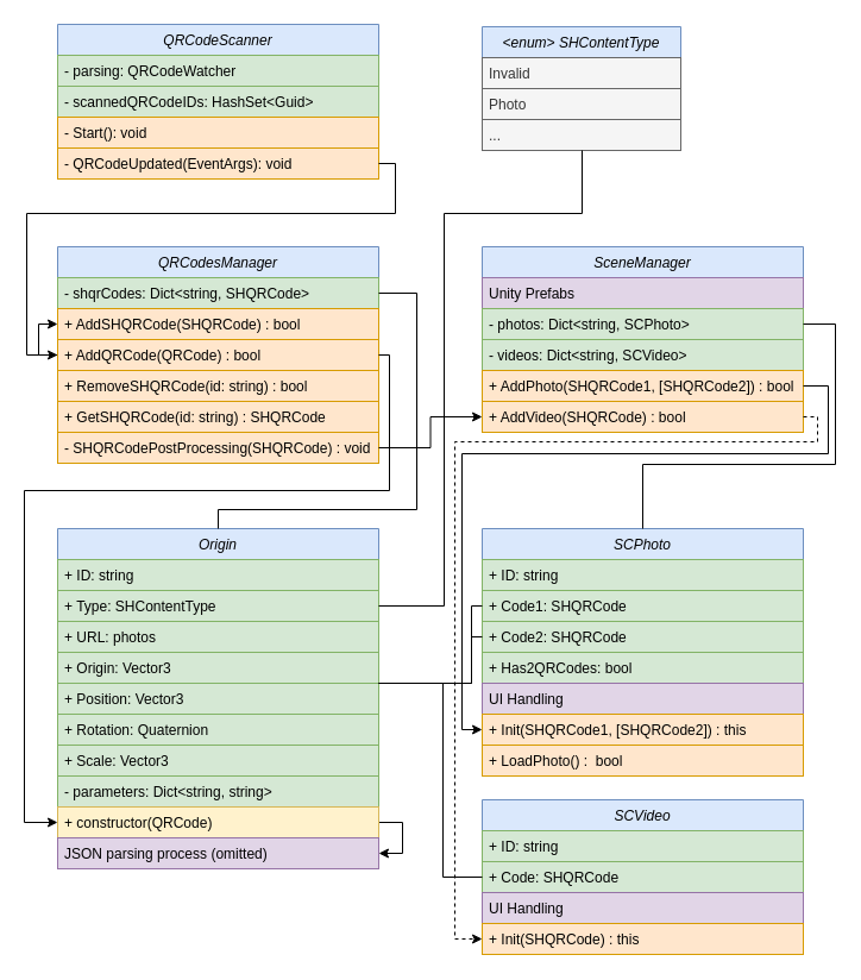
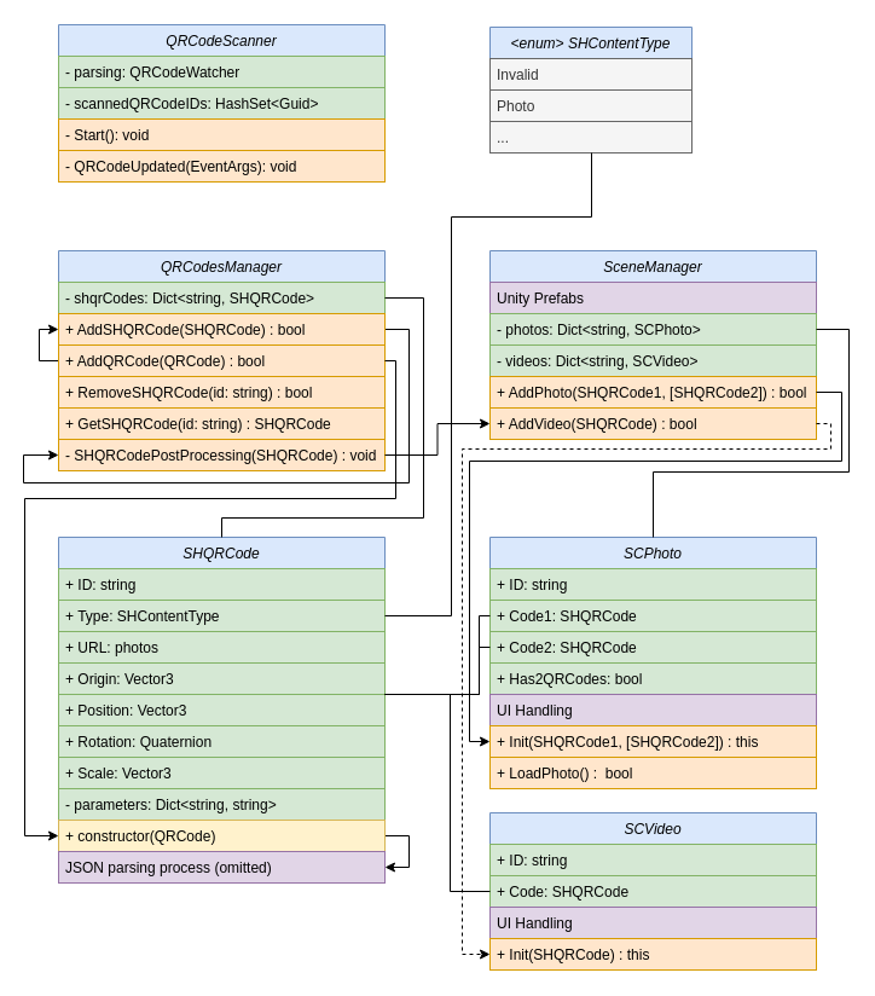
  <mxCell id="0" />
  <mxCell id="1" parent="0" />
  <mxCell id="2" value="QRCodeScanner" style="swimlane;fontStyle=2;align=center;verticalAlign=top;childLayout=stackLayout;horizontal=1;startSize=26;horizontalStack=0;resizeParent=1;resizeLast=0;collapsible=1;marginBottom=0;rounded=0;shadow=0;strokeWidth=1;fillColor=#dae8fc;strokeColor=#6c8ebf;" vertex="1" parent="1"><mxGeometry x="48" y="20" width="270" height="130" as="geometry"><mxRectangle x="230" y="140" width="160" height="26" as="alternateBounds" /></mxGeometry></mxCell>
  <mxCell id="3" value="- parsing: QRCodeWatcher" style="text;align=left;verticalAlign=top;spacingLeft=4;spacingRight=4;overflow=hidden;rotatable=0;points=[[0,0.5],[1,0.5]];portConstraint=eastwest;fillColor=#d5e8d4;strokeColor=#82b366;" vertex="1" parent="2"><mxGeometry y="26" width="270" height="26" as="geometry" /></mxCell>
  <mxCell id="4" value="- scannedQRCodeIDs: HashSet&lt;Guid&gt;" style="text;align=left;verticalAlign=top;spacingLeft=4;spacingRight=4;overflow=hidden;rotatable=0;points=[[0,0.5],[1,0.5]];portConstraint=eastwest;fillColor=#d5e8d4;strokeColor=#82b366;" vertex="1" parent="2"><mxGeometry y="52" width="270" height="26" as="geometry" /></mxCell>
  <mxCell id="5" value="- Start(): void" style="text;align=left;verticalAlign=top;spacingLeft=4;spacingRight=4;overflow=hidden;rotatable=0;points=[[0,0.5],[1,0.5]];portConstraint=eastwest;fillColor=#ffe6cc;strokeColor=#d79b00;" vertex="1" parent="2"><mxGeometry y="78" width="270" height="26" as="geometry" /></mxCell>
  <mxCell id="6" value="- QRCodeUpdated(EventArgs): void" style="text;align=left;verticalAlign=top;spacingLeft=4;spacingRight=4;overflow=hidden;rotatable=0;points=[[0,0.5],[1,0.5]];portConstraint=eastwest;fillColor=#ffe6cc;strokeColor=#d79b00;" vertex="1" parent="2"><mxGeometry y="104" width="270" height="26" as="geometry" /></mxCell>
  <mxCell id="7" value="QRCodesManager" style="swimlane;fontStyle=2;align=center;verticalAlign=top;childLayout=stackLayout;horizontal=1;startSize=26;horizontalStack=0;resizeParent=1;resizeLast=0;collapsible=1;marginBottom=0;rounded=0;shadow=0;strokeWidth=1;fillColor=#dae8fc;strokeColor=#6c8ebf;" vertex="1" parent="1"><mxGeometry x="48" y="207" width="270" height="182" as="geometry"><mxRectangle x="230" y="140" width="160" height="26" as="alternateBounds" /></mxGeometry></mxCell>
  <mxCell id="8" value="- shqrCodes: Dict&lt;string, SHQRCode&gt;" style="text;align=left;verticalAlign=top;spacingLeft=4;spacingRight=4;overflow=hidden;rotatable=0;points=[[0,0.5],[1,0.5]];portConstraint=eastwest;fillColor=#d5e8d4;strokeColor=#82b366;" vertex="1" parent="7"><mxGeometry y="26" width="270" height="26" as="geometry" /></mxCell>
+ <mxCell id="9" style="edgeStyle=orthogonalEdgeStyle;rounded=0;orthogonalLoop=1;jettySize=auto;html=1;exitX=1;exitY=0.5;exitDx=0;exitDy=0;entryX=0;entryY=0.5;entryDx=0;entryDy=0;" edge="1" parent="7" source="10" target="15"><mxGeometry relative="1" as="geometry"><Array as="points"><mxPoint x="290" y="65" /><mxPoint x="290" y="192" /><mxPoint x="-29" y="192" /><mxPoint x="-29" y="169" /></Array></mxGeometry></mxCell>
  <mxCell id="10" value="+ AddSHQRCode(SHQRCode) : bool" style="text;align=left;verticalAlign=top;spacingLeft=4;spacingRight=4;overflow=hidden;rotatable=0;points=[[0,0.5],[1,0.5]];portConstraint=eastwest;fillColor=#ffe6cc;strokeColor=#d79b00;" vertex="1" parent="7"><mxGeometry y="52" width="270" height="26" as="geometry" /></mxCell>
  <mxCell id="11" style="edgeStyle=orthogonalEdgeStyle;rounded=0;orthogonalLoop=1;jettySize=auto;html=1;" edge="1" parent="7" source="12" target="10"><mxGeometry relative="1" as="geometry"><Array as="points"><mxPoint x="-16" y="91" /><mxPoint x="-16" y="65" /></Array></mxGeometry></mxCell>
  <mxCell id="12" value="+ AddQRCode(QRCode) : bool" style="text;align=left;verticalAlign=top;spacingLeft=4;spacingRight=4;overflow=hidden;rotatable=0;points=[[0,0.5],[1,0.5]];portConstraint=eastwest;fillColor=#ffe6cc;strokeColor=#d79b00;" vertex="1" parent="7"><mxGeometry y="78" width="270" height="26" as="geometry" /></mxCell>
  <mxCell id="13" value="+ RemoveSHQRCode(id: string) : bool" style="text;align=left;verticalAlign=top;spacingLeft=4;spacingRight=4;overflow=hidden;rotatable=0;points=[[0,0.5],[1,0.5]];portConstraint=eastwest;fillColor=#ffe6cc;strokeColor=#d79b00;" vertex="1" parent="7"><mxGeometry y="104" width="270" height="26" as="geometry" /></mxCell>
  <mxCell id="14" value="+ GetSHQRCode(id: string) : SHQRCode" style="text;align=left;verticalAlign=top;spacingLeft=4;spacingRight=4;overflow=hidden;rotatable=0;points=[[0,0.5],[1,0.5]];portConstraint=eastwest;fillColor=#ffe6cc;strokeColor=#d79b00;" vertex="1" parent="7"><mxGeometry y="130" width="270" height="26" as="geometry" /></mxCell>
  <mxCell id="15" value="- SHQRCodePostProcessing(SHQRCode) : void" style="text;align=left;verticalAlign=top;spacingLeft=4;spacingRight=4;overflow=hidden;rotatable=0;points=[[0,0.5],[1,0.5]];portConstraint=eastwest;fillColor=#ffe6cc;strokeColor=#d79b00;" vertex="1" parent="7"><mxGeometry y="156" width="270" height="26" as="geometry" /></mxCell>
- <mxCell id="16" style="edgeStyle=orthogonalEdgeStyle;rounded=0;orthogonalLoop=1;jettySize=auto;html=1;exitX=1;exitY=0.5;exitDx=0;exitDy=0;" edge="1" parent="1" source="6" target="12"><mxGeometry relative="1" as="geometry"><Array as="points"><mxPoint x="332" y="137" /><mxPoint x="332" y="179" /><mxPoint x="22" y="179" /><mxPoint x="22" y="298" /></Array></mxGeometry></mxCell>
- <mxCell id="17" value="Origin" style="swimlane;fontStyle=2;align=center;verticalAlign=top;childLayout=stackLayout;horizontal=1;startSize=26;horizontalStack=0;resizeParent=1;resizeLast=0;collapsible=1;marginBottom=0;rounded=0;shadow=0;strokeWidth=1;fillColor=#dae8fc;strokeColor=#6c8ebf;" vertex="1" parent="1"><mxGeometry x="48" y="444" width="270" height="286" as="geometry"><mxRectangle x="230" y="140" width="160" height="26" as="alternateBounds" /></mxGeometry></mxCell>
+ <mxCell id="17" value="SHQRCode" style="swimlane;fontStyle=2;align=center;verticalAlign=top;childLayout=stackLayout;horizontal=1;startSize=26;horizontalStack=0;resizeParent=1;resizeLast=0;collapsible=1;marginBottom=0;rounded=0;shadow=0;strokeWidth=1;fillColor=#dae8fc;strokeColor=#6c8ebf;" vertex="1" parent="1"><mxGeometry x="48" y="444" width="270" height="286" as="geometry"><mxRectangle x="230" y="140" width="160" height="26" as="alternateBounds" /></mxGeometry></mxCell>
  <mxCell id="18" value="+ ID: string" style="text;align=left;verticalAlign=top;spacingLeft=4;spacingRight=4;overflow=hidden;rotatable=0;points=[[0,0.5],[1,0.5]];portConstraint=eastwest;fillColor=#d5e8d4;strokeColor=#82b366;" vertex="1" parent="17"><mxGeometry y="26" width="270" height="26" as="geometry" /></mxCell>
  <mxCell id="19" value="+ Type: SHContentType" style="text;align=left;verticalAlign=top;spacingLeft=4;spacingRight=4;overflow=hidden;rotatable=0;points=[[0,0.5],[1,0.5]];portConstraint=eastwest;fillColor=#d5e8d4;strokeColor=#82b366;" vertex="1" parent="17"><mxGeometry y="52" width="270" height="26" as="geometry" /></mxCell>
  <mxCell id="20" value="+ URL: photos" style="text;align=left;verticalAlign=top;spacingLeft=4;spacingRight=4;overflow=hidden;rotatable=0;points=[[0,0.5],[1,0.5]];portConstraint=eastwest;fillColor=#d5e8d4;strokeColor=#82b366;" vertex="1" parent="17"><mxGeometry y="78" width="270" height="26" as="geometry" /></mxCell>
  <mxCell id="21" value="+ Origin: Vector3" style="text;align=left;verticalAlign=top;spacingLeft=4;spacingRight=4;overflow=hidden;rotatable=0;points=[[0,0.5],[1,0.5]];portConstraint=eastwest;fillColor=#d5e8d4;strokeColor=#82b366;" vertex="1" parent="17"><mxGeometry y="104" width="270" height="26" as="geometry" /></mxCell>
  <mxCell id="22" value="+ Position: Vector3" style="text;align=left;verticalAlign=top;spacingLeft=4;spacingRight=4;overflow=hidden;rotatable=0;points=[[0,0.5],[1,0.5]];portConstraint=eastwest;fillColor=#d5e8d4;strokeColor=#82b366;" vertex="1" parent="17"><mxGeometry y="130" width="270" height="26" as="geometry" /></mxCell>
  <mxCell id="23" value="+ Rotation: Quaternion" style="text;align=left;verticalAlign=top;spacingLeft=4;spacingRight=4;overflow=hidden;rotatable=0;points=[[0,0.5],[1,0.5]];portConstraint=eastwest;fillColor=#d5e8d4;strokeColor=#82b366;" vertex="1" parent="17"><mxGeometry y="156" width="270" height="26" as="geometry" /></mxCell>
  <mxCell id="24" value="+ Scale: Vector3" style="text;align=left;verticalAlign=top;spacingLeft=4;spacingRight=4;overflow=hidden;rotatable=0;points=[[0,0.5],[1,0.5]];portConstraint=eastwest;fillColor=#d5e8d4;strokeColor=#82b366;" vertex="1" parent="17"><mxGeometry y="182" width="270" height="26" as="geometry" /></mxCell>
  <mxCell id="25" value="- parameters: Dict&lt;string, string&gt;" style="text;align=left;verticalAlign=top;spacingLeft=4;spacingRight=4;overflow=hidden;rotatable=0;points=[[0,0.5],[1,0.5]];portConstraint=eastwest;fillColor=#d5e8d4;strokeColor=#82b366;" vertex="1" parent="17"><mxGeometry y="208" width="270" height="26" as="geometry" /></mxCell>
  <mxCell id="26" style="edgeStyle=orthogonalEdgeStyle;rounded=0;orthogonalLoop=1;jettySize=auto;html=1;exitX=1;exitY=0.5;exitDx=0;exitDy=0;" edge="1" parent="17" source="27" target="28"><mxGeometry relative="1" as="geometry" /></mxCell>
  <mxCell id="27" value="+ constructor(QRCode)" style="text;align=left;verticalAlign=top;spacingLeft=4;spacingRight=4;overflow=hidden;rotatable=0;points=[[0,0.5],[1,0.5]];portConstraint=eastwest;fillColor=#fff2cc;strokeColor=#d6b656;" vertex="1" parent="17"><mxGeometry y="234" width="270" height="26" as="geometry" /></mxCell>
  <mxCell id="28" value="JSON parsing process (omitted)" style="text;align=left;verticalAlign=top;spacingLeft=4;spacingRight=4;overflow=hidden;rotatable=0;points=[[0,0.5],[1,0.5]];portConstraint=eastwest;fillColor=#e1d5e7;strokeColor=#9673a6;" vertex="1" parent="17"><mxGeometry y="260" width="270" height="26" as="geometry" /></mxCell>
  <mxCell id="29" style="edgeStyle=orthogonalEdgeStyle;rounded=0;orthogonalLoop=1;jettySize=auto;html=1;endArrow=none;endFill=0;entryX=0.5;entryY=0;entryDx=0;entryDy=0;" edge="1" parent="1" source="8" target="17"><mxGeometry relative="1" as="geometry"><mxPoint x="213" y="404" as="targetPoint" /><Array as="points"><mxPoint x="350" y="246" /><mxPoint x="350" y="428" /><mxPoint x="183" y="428" /></Array></mxGeometry></mxCell>
  <mxCell id="30" style="edgeStyle=orthogonalEdgeStyle;rounded=0;orthogonalLoop=1;jettySize=auto;html=1;exitX=1;exitY=0.5;exitDx=0;exitDy=0;" edge="1" parent="1" source="12" target="27"><mxGeometry relative="1" as="geometry"><Array as="points"><mxPoint x="327" y="298" /><mxPoint x="327" y="412" /><mxPoint x="20" y="412" /><mxPoint x="20" y="691" /></Array></mxGeometry></mxCell>
  <mxCell id="31" value="&lt;enum&gt; SHContentType" style="swimlane;fontStyle=2;align=center;verticalAlign=top;childLayout=stackLayout;horizontal=1;startSize=26;horizontalStack=0;resizeParent=1;resizeLast=0;collapsible=1;marginBottom=0;rounded=0;shadow=0;strokeWidth=1;fillColor=#dae8fc;strokeColor=#6c8ebf;" vertex="1" parent="1"><mxGeometry x="405" y="22" width="167" height="104" as="geometry"><mxRectangle x="230" y="140" width="160" height="26" as="alternateBounds" /></mxGeometry></mxCell>
  <mxCell id="32" value="Invalid" style="text;align=left;verticalAlign=top;spacingLeft=4;spacingRight=4;overflow=hidden;rotatable=0;points=[[0,0.5],[1,0.5]];portConstraint=eastwest;fillColor=#f5f5f5;strokeColor=#666666;fontColor=#333333;" vertex="1" parent="31"><mxGeometry y="26" width="167" height="26" as="geometry" /></mxCell>
  <mxCell id="33" value="Photo" style="text;align=left;verticalAlign=top;spacingLeft=4;spacingRight=4;overflow=hidden;rotatable=0;points=[[0,0.5],[1,0.5]];portConstraint=eastwest;fillColor=#f5f5f5;strokeColor=#666666;fontColor=#333333;" vertex="1" parent="31"><mxGeometry y="52" width="167" height="26" as="geometry" /></mxCell>
  <mxCell id="34" value="..." style="text;align=left;verticalAlign=top;spacingLeft=4;spacingRight=4;overflow=hidden;rotatable=0;points=[[0,0.5],[1,0.5]];portConstraint=eastwest;fillColor=#f5f5f5;strokeColor=#666666;fontColor=#333333;" vertex="1" parent="31"><mxGeometry y="78" width="167" height="26" as="geometry" /></mxCell>
  <mxCell id="35" value="SceneManager" style="swimlane;fontStyle=2;align=center;verticalAlign=top;childLayout=stackLayout;horizontal=1;startSize=26;horizontalStack=0;resizeParent=1;resizeLast=0;collapsible=1;marginBottom=0;rounded=0;shadow=0;strokeWidth=1;fillColor=#dae8fc;strokeColor=#6c8ebf;" vertex="1" parent="1"><mxGeometry x="405" y="207" width="270" height="156" as="geometry"><mxRectangle x="230" y="140" width="160" height="26" as="alternateBounds" /></mxGeometry></mxCell>
  <mxCell id="36" value="Unity Prefabs" style="text;align=left;verticalAlign=top;spacingLeft=4;spacingRight=4;overflow=hidden;rotatable=0;points=[[0,0.5],[1,0.5]];portConstraint=eastwest;fillColor=#e1d5e7;strokeColor=#9673a6;" vertex="1" parent="35"><mxGeometry y="26" width="270" height="26" as="geometry" /></mxCell>
  <mxCell id="37" value="- photos: Dict&lt;string, SCPhoto&gt;" style="text;align=left;verticalAlign=top;spacingLeft=4;spacingRight=4;overflow=hidden;rotatable=0;points=[[0,0.5],[1,0.5]];portConstraint=eastwest;fillColor=#d5e8d4;strokeColor=#82b366;" vertex="1" parent="35"><mxGeometry y="52" width="270" height="26" as="geometry" /></mxCell>
  <mxCell id="38" value="- videos: Dict&lt;string, SCVideo&gt;" style="text;align=left;verticalAlign=top;spacingLeft=4;spacingRight=4;overflow=hidden;rotatable=0;points=[[0,0.5],[1,0.5]];portConstraint=eastwest;fillColor=#d5e8d4;strokeColor=#82b366;" vertex="1" parent="35"><mxGeometry y="78" width="270" height="26" as="geometry" /></mxCell>
  <mxCell id="39" value="+ AddPhoto(SHQRCode1, [SHQRCode2]) : bool" style="text;align=left;verticalAlign=top;spacingLeft=4;spacingRight=4;overflow=hidden;rotatable=0;points=[[0,0.5],[1,0.5]];portConstraint=eastwest;fillColor=#ffe6cc;strokeColor=#d79b00;" vertex="1" parent="35"><mxGeometry y="104" width="270" height="26" as="geometry" /></mxCell>
  <mxCell id="40" value="+ AddVideo(SHQRCode) : bool" style="text;align=left;verticalAlign=top;spacingLeft=4;spacingRight=4;overflow=hidden;rotatable=0;points=[[0,0.5],[1,0.5]];portConstraint=eastwest;fillColor=#ffe6cc;strokeColor=#d79b00;" vertex="1" parent="35"><mxGeometry y="130" width="270" height="26" as="geometry" /></mxCell>
  <mxCell id="41" value="SCPhoto" style="swimlane;fontStyle=2;align=center;verticalAlign=top;childLayout=stackLayout;horizontal=1;startSize=26;horizontalStack=0;resizeParent=1;resizeLast=0;collapsible=1;marginBottom=0;rounded=0;shadow=0;strokeWidth=1;fillColor=#dae8fc;strokeColor=#6c8ebf;" vertex="1" parent="1"><mxGeometry x="405" y="444" width="270" height="208" as="geometry"><mxRectangle x="230" y="140" width="160" height="26" as="alternateBounds" /></mxGeometry></mxCell>
  <mxCell id="42" value="+ ID: string" style="text;align=left;verticalAlign=top;spacingLeft=4;spacingRight=4;overflow=hidden;rotatable=0;points=[[0,0.5],[1,0.5]];portConstraint=eastwest;fillColor=#d5e8d4;strokeColor=#82b366;" vertex="1" parent="41"><mxGeometry y="26" width="270" height="26" as="geometry" /></mxCell>
  <mxCell id="43" value="+ Code1: SHQRCode" style="text;align=left;verticalAlign=top;spacingLeft=4;spacingRight=4;overflow=hidden;rotatable=0;points=[[0,0.5],[1,0.5]];portConstraint=eastwest;fillColor=#d5e8d4;strokeColor=#82b366;" vertex="1" parent="41"><mxGeometry y="52" width="270" height="26" as="geometry" /></mxCell>
  <mxCell id="44" value="+ Code2: SHQRCode" style="text;align=left;verticalAlign=top;spacingLeft=4;spacingRight=4;overflow=hidden;rotatable=0;points=[[0,0.5],[1,0.5]];portConstraint=eastwest;fillColor=#d5e8d4;strokeColor=#82b366;" vertex="1" parent="41"><mxGeometry y="78" width="270" height="26" as="geometry" /></mxCell>
  <mxCell id="45" value="+ Has2QRCodes: bool" style="text;align=left;verticalAlign=top;spacingLeft=4;spacingRight=4;overflow=hidden;rotatable=0;points=[[0,0.5],[1,0.5]];portConstraint=eastwest;fillColor=#d5e8d4;strokeColor=#82b366;" vertex="1" parent="41"><mxGeometry y="104" width="270" height="26" as="geometry" /></mxCell>
  <mxCell id="46" value="UI Handling" style="text;align=left;verticalAlign=top;spacingLeft=4;spacingRight=4;overflow=hidden;rotatable=0;points=[[0,0.5],[1,0.5]];portConstraint=eastwest;fillColor=#e1d5e7;strokeColor=#9673a6;" vertex="1" parent="41"><mxGeometry y="130" width="270" height="26" as="geometry" /></mxCell>
  <mxCell id="47" value="+ Init(SHQRCode1, [SHQRCode2]) : this" style="text;align=left;verticalAlign=top;spacingLeft=4;spacingRight=4;overflow=hidden;rotatable=0;points=[[0,0.5],[1,0.5]];portConstraint=eastwest;fillColor=#ffe6cc;strokeColor=#d79b00;" vertex="1" parent="41"><mxGeometry y="156" width="270" height="26" as="geometry" /></mxCell>
  <mxCell id="48" value="+ LoadPhoto() :  bool" style="text;align=left;verticalAlign=top;spacingLeft=4;spacingRight=4;overflow=hidden;rotatable=0;points=[[0,0.5],[1,0.5]];portConstraint=eastwest;fillColor=#ffe6cc;strokeColor=#d79b00;" vertex="1" parent="41"><mxGeometry y="182" width="270" height="26" as="geometry" /></mxCell>
  <mxCell id="49" style="edgeStyle=orthogonalEdgeStyle;rounded=0;orthogonalLoop=1;jettySize=auto;html=1;endArrow=none;endFill=0;" edge="1" parent="1" source="19" target="34"><mxGeometry relative="1" as="geometry"><mxPoint x="395" y="156" as="targetPoint" /><Array as="points"><mxPoint x="373" y="509" /><mxPoint x="373" y="179" /><mxPoint x="489" y="179" /></Array></mxGeometry></mxCell>
  <mxCell id="50" style="edgeStyle=orthogonalEdgeStyle;rounded=0;orthogonalLoop=1;jettySize=auto;html=1;exitX=1;exitY=0.5;exitDx=0;exitDy=0;endArrow=none;endFill=0;" edge="1" parent="1" source="37" target="41"><mxGeometry relative="1" as="geometry"><Array as="points"><mxPoint x="702" y="272" /><mxPoint x="702" y="390" /><mxPoint x="540" y="390" /></Array></mxGeometry></mxCell>
  <mxCell id="51" style="edgeStyle=orthogonalEdgeStyle;rounded=0;orthogonalLoop=1;jettySize=auto;html=1;exitX=1;exitY=0.5;exitDx=0;exitDy=0;" edge="1" parent="1" source="39" target="47"><mxGeometry relative="1" as="geometry"><Array as="points"><mxPoint x="696" y="324" /><mxPoint x="696" y="381" /><mxPoint x="388" y="381" /><mxPoint x="388" y="613" /></Array></mxGeometry></mxCell>
  <mxCell id="52" style="edgeStyle=orthogonalEdgeStyle;rounded=0;orthogonalLoop=1;jettySize=auto;html=1;exitX=1;exitY=0.5;exitDx=0;exitDy=0;entryX=0;entryY=0.5;entryDx=0;entryDy=0;" edge="1" parent="1" source="15" target="40"><mxGeometry relative="1" as="geometry"><mxPoint x="328" y="386" as="sourcePoint" /><mxPoint x="415" y="308" as="targetPoint" /></mxGeometry></mxCell>
  <mxCell id="53" style="edgeStyle=orthogonalEdgeStyle;rounded=0;orthogonalLoop=1;jettySize=auto;html=1;exitX=0;exitY=0.5;exitDx=0;exitDy=0;endArrow=none;endFill=0;" edge="1" parent="1" source="43" target="17"><mxGeometry relative="1" as="geometry"><Array as="points"><mxPoint x="396" y="509" /><mxPoint x="396" y="574" /></Array></mxGeometry></mxCell>
  <mxCell id="54" style="edgeStyle=orthogonalEdgeStyle;rounded=0;orthogonalLoop=1;jettySize=auto;html=1;exitX=0;exitY=0.5;exitDx=0;exitDy=0;endArrow=none;endFill=0;" edge="1" parent="1" source="44" target="17"><mxGeometry relative="1" as="geometry"><Array as="points"><mxPoint x="396" y="535" /><mxPoint x="396" y="574" /></Array></mxGeometry></mxCell>
  <mxCell id="55" value="SCVideo" style="swimlane;fontStyle=2;align=center;verticalAlign=top;childLayout=stackLayout;horizontal=1;startSize=26;horizontalStack=0;resizeParent=1;resizeLast=0;collapsible=1;marginBottom=0;rounded=0;shadow=0;strokeWidth=1;fillColor=#dae8fc;strokeColor=#6c8ebf;" vertex="1" parent="1"><mxGeometry x="405" y="672" width="270" height="130" as="geometry"><mxRectangle x="230" y="140" width="160" height="26" as="alternateBounds" /></mxGeometry></mxCell>
  <mxCell id="56" value="+ ID: string" style="text;align=left;verticalAlign=top;spacingLeft=4;spacingRight=4;overflow=hidden;rotatable=0;points=[[0,0.5],[1,0.5]];portConstraint=eastwest;fillColor=#d5e8d4;strokeColor=#82b366;" vertex="1" parent="55"><mxGeometry y="26" width="270" height="26" as="geometry" /></mxCell>
  <mxCell id="57" value="+ Code: SHQRCode" style="text;align=left;verticalAlign=top;spacingLeft=4;spacingRight=4;overflow=hidden;rotatable=0;points=[[0,0.5],[1,0.5]];portConstraint=eastwest;fillColor=#d5e8d4;strokeColor=#82b366;" vertex="1" parent="55"><mxGeometry y="52" width="270" height="26" as="geometry" /></mxCell>
  <mxCell id="58" value="UI Handling" style="text;align=left;verticalAlign=top;spacingLeft=4;spacingRight=4;overflow=hidden;rotatable=0;points=[[0,0.5],[1,0.5]];portConstraint=eastwest;fillColor=#e1d5e7;strokeColor=#9673a6;" vertex="1" parent="55"><mxGeometry y="78" width="270" height="26" as="geometry" /></mxCell>
  <mxCell id="59" value="+ Init(SHQRCode) : this" style="text;align=left;verticalAlign=top;spacingLeft=4;spacingRight=4;overflow=hidden;rotatable=0;points=[[0,0.5],[1,0.5]];portConstraint=eastwest;fillColor=#ffe6cc;strokeColor=#d79b00;" vertex="1" parent="55"><mxGeometry y="104" width="270" height="26" as="geometry" /></mxCell>
  <mxCell id="60" style="edgeStyle=orthogonalEdgeStyle;rounded=0;orthogonalLoop=1;jettySize=auto;html=1;exitX=1;exitY=0.5;exitDx=0;exitDy=0;dashed=1;" edge="1" parent="1" source="40" target="59"><mxGeometry relative="1" as="geometry"><Array as="points"><mxPoint x="687" y="350" /><mxPoint x="687" y="371" /><mxPoint x="382" y="371" /><mxPoint x="382" y="789" /></Array></mxGeometry></mxCell>
  <mxCell id="61" style="edgeStyle=orthogonalEdgeStyle;rounded=0;orthogonalLoop=1;jettySize=auto;html=1;endArrow=none;endFill=0;" edge="1" parent="1" source="57" target="17"><mxGeometry relative="1" as="geometry"><mxPoint x="415" y="545" as="sourcePoint" /><mxPoint x="328" y="584" as="targetPoint" /><Array as="points"><mxPoint x="372" y="737" /><mxPoint x="372" y="574" /></Array></mxGeometry></mxCell>
